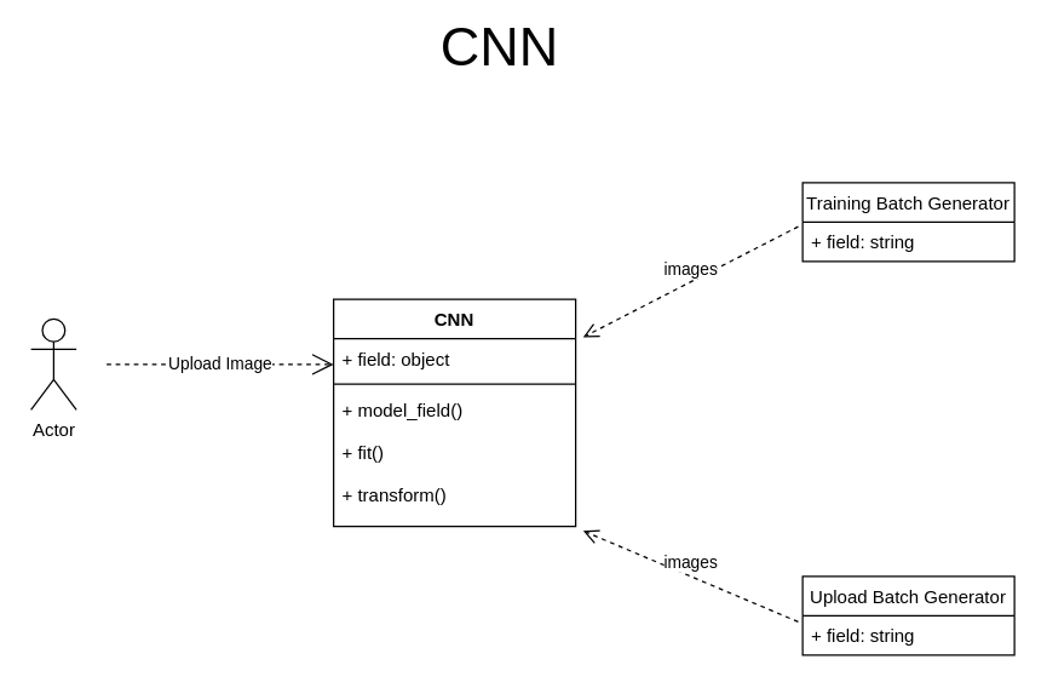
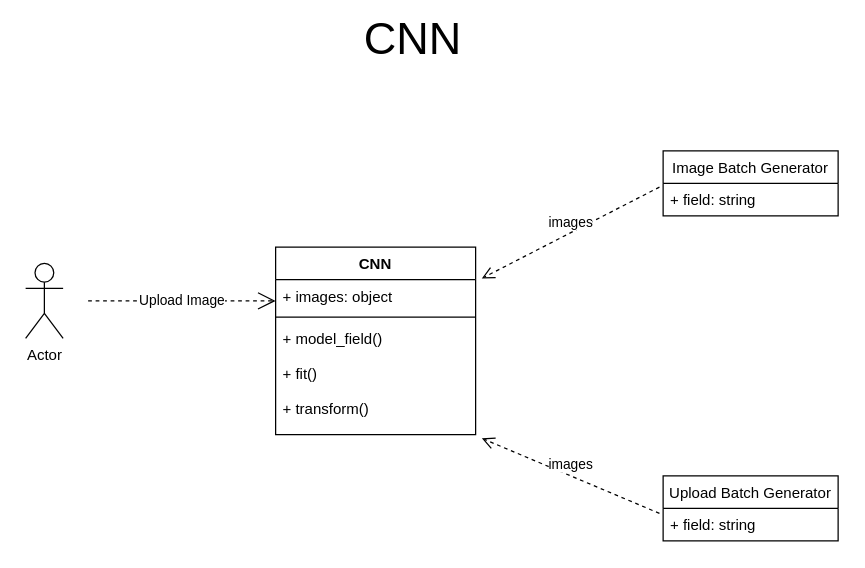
  <mxCell id="0" />
  <mxCell id="1" parent="0" />
  <mxCell id="2" value="&lt;font style=&quot;font-size: 36px&quot;&gt;CNN&lt;/font&gt;" style="text;html=1;strokeColor=none;fillColor=none;align=center;verticalAlign=middle;whiteSpace=wrap;rounded=0;" vertex="1" parent="1"><mxGeometry x="310" y="20" width="40" height="20" as="geometry" /></mxCell>
  <mxCell id="3" value="Actor" style="shape=umlActor;verticalLabelPosition=bottom;labelBackgroundColor=#ffffff;verticalAlign=top;html=1;" vertex="1" parent="1"><mxGeometry x="20" y="210" width="30" height="60" as="geometry" /></mxCell>
  <mxCell id="4" value="Upload Image" style="endArrow=open;endSize=12;dashed=1;html=1;" edge="1" parent="1"><mxGeometry width="160" relative="1" as="geometry"><mxPoint x="70" y="240" as="sourcePoint" /><mxPoint x="220" y="240" as="targetPoint" /></mxGeometry></mxCell>
  <mxCell id="5" value="CNN" style="swimlane;fontStyle=1;align=center;verticalAlign=top;childLayout=stackLayout;horizontal=1;startSize=26;horizontalStack=0;resizeParent=1;resizeParentMax=0;resizeLast=0;collapsible=1;marginBottom=0;" vertex="1" parent="1"><mxGeometry x="220" y="197" width="160" height="150" as="geometry" /></mxCell>
- <mxCell id="6" value="+ field: object" style="text;strokeColor=none;fillColor=none;align=left;verticalAlign=top;spacingLeft=4;spacingRight=4;overflow=hidden;rotatable=0;points=[[0,0.5],[1,0.5]];portConstraint=eastwest;" vertex="1" parent="5"><mxGeometry y="26" width="160" height="26" as="geometry" /></mxCell>
+ <mxCell id="6" value="+ images: object" style="text;strokeColor=none;fillColor=none;align=left;verticalAlign=top;spacingLeft=4;spacingRight=4;overflow=hidden;rotatable=0;points=[[0,0.5],[1,0.5]];portConstraint=eastwest;" vertex="1" parent="5"><mxGeometry y="26" width="160" height="26" as="geometry" /></mxCell>
  <mxCell id="7" value="" style="line;strokeWidth=1;fillColor=none;align=left;verticalAlign=middle;spacingTop=-1;spacingLeft=3;spacingRight=3;rotatable=0;labelPosition=right;points=[];portConstraint=eastwest;" vertex="1" parent="5"><mxGeometry y="52" width="160" height="8" as="geometry" /></mxCell>
  <mxCell id="8" value="+ model_field()&#10;&#10;+ fit()&#10;&#10;+ transform()" style="text;strokeColor=none;fillColor=none;align=left;verticalAlign=top;spacingLeft=4;spacingRight=4;overflow=hidden;rotatable=0;points=[[0,0.5],[1,0.5]];portConstraint=eastwest;" vertex="1" parent="5"><mxGeometry y="60" width="160" height="90" as="geometry" /></mxCell>
- <mxCell id="9" value="Training Batch Generator" style="swimlane;fontStyle=0;childLayout=stackLayout;horizontal=1;startSize=26;fillColor=none;horizontalStack=0;resizeParent=1;resizeParentMax=0;resizeLast=0;collapsible=1;marginBottom=0;" vertex="1" parent="1"><mxGeometry x="530" y="120" width="140" height="52" as="geometry" /></mxCell>
+ <mxCell id="9" value="Image Batch Generator" style="swimlane;fontStyle=0;childLayout=stackLayout;horizontal=1;startSize=26;fillColor=none;horizontalStack=0;resizeParent=1;resizeParentMax=0;resizeLast=0;collapsible=1;marginBottom=0;" vertex="1" parent="1"><mxGeometry x="530" y="120" width="140" height="52" as="geometry" /></mxCell>
  <mxCell id="10" value="+ field: string" style="text;strokeColor=none;fillColor=none;align=left;verticalAlign=top;spacingLeft=4;spacingRight=4;overflow=hidden;rotatable=0;points=[[0,0.5],[1,0.5]];portConstraint=eastwest;" vertex="1" parent="9"><mxGeometry y="26" width="140" height="26" as="geometry" /></mxCell>
  <mxCell id="11" value="Upload Batch Generator" style="swimlane;fontStyle=0;childLayout=stackLayout;horizontal=1;startSize=26;fillColor=none;horizontalStack=0;resizeParent=1;resizeParentMax=0;resizeLast=0;collapsible=1;marginBottom=0;" vertex="1" parent="1"><mxGeometry x="530" y="380" width="140" height="52" as="geometry" /></mxCell>
  <mxCell id="12" value="+ field: string" style="text;strokeColor=none;fillColor=none;align=left;verticalAlign=top;spacingLeft=4;spacingRight=4;overflow=hidden;rotatable=0;points=[[0,0.5],[1,0.5]];portConstraint=eastwest;" vertex="1" parent="11"><mxGeometry y="26" width="140" height="26" as="geometry" /></mxCell>
  <mxCell id="13" value="images" style="html=1;verticalAlign=bottom;endArrow=open;dashed=1;endSize=8;exitX=-0.021;exitY=0.154;exitDx=0;exitDy=0;exitPerimeter=0;entryX=1.031;entryY=1.033;entryDx=0;entryDy=0;entryPerimeter=0;" edge="1" parent="1" source="12" target="8"><mxGeometry relative="1" as="geometry"><mxPoint x="90" y="460" as="sourcePoint" /><mxPoint x="10" y="460" as="targetPoint" /><Array as="points" /></mxGeometry></mxCell>
  <mxCell id="14" value="images" style="html=1;verticalAlign=bottom;endArrow=open;dashed=1;endSize=8;exitX=-0.021;exitY=0.115;exitDx=0;exitDy=0;exitPerimeter=0;entryX=1.031;entryY=-0.038;entryDx=0;entryDy=0;entryPerimeter=0;" edge="1" parent="1" source="10" target="6"><mxGeometry relative="1" as="geometry"><mxPoint x="90" y="460" as="sourcePoint" /><mxPoint x="10" y="460" as="targetPoint" /></mxGeometry></mxCell>
